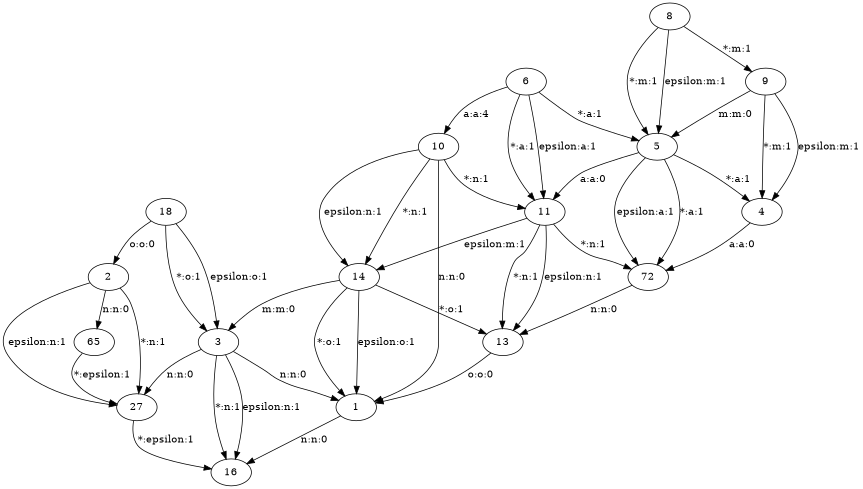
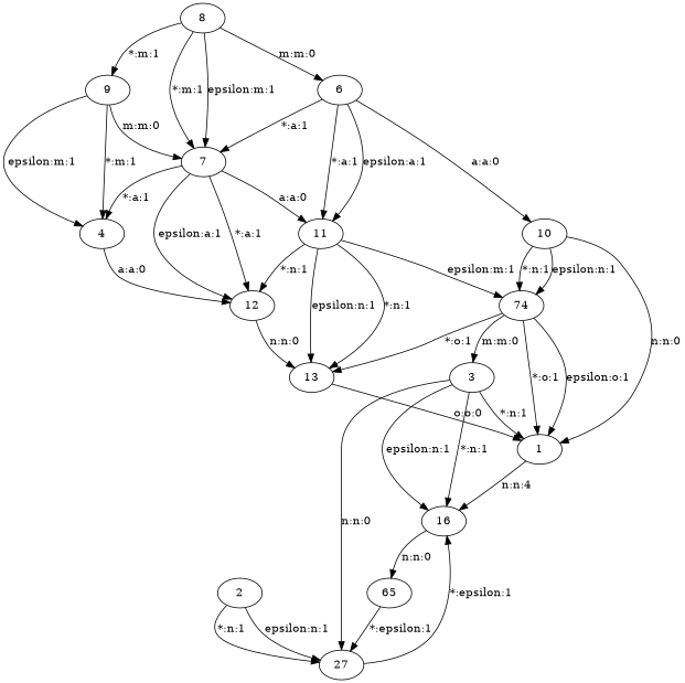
  digraph {
    fontname="DejaVu Serif"
    node [fontname="DejaVu Serif"]
    edge [fontname="DejaVu Serif"]
    1 [texlbl="4;2"]
    16 [texlbl="5;2"]
    2 [texlbl="4;0"]
    n4 [label=65 texlbl="5;0"]
    n5 [label=27 texlbl="5;1"]
    3 [texlbl="4;1"]
    4 [texlbl="1;2"]
-   12 [texlbl="2;2" label=72]
+   12 [texlbl="2;2"]
    13 [texlbl="3;2"]
-   5 [texlbl="1;1"]
+   5 [texlbl="1;1" label=7]
    11 [texlbl="2;1"]
-   14 [texlbl="3;1"]
+   14 [texlbl="3;1" label=74]
    6 [texlbl="1;0"]
    10 [texlbl="2;0"]
    8 [texlbl="0;0"]
    9 [texlbl="0;1"]
-   18 [texlbl="3;0"]
-   1 -> 16 [label="n:n:0"]
-   2 -> n4 [label="n:n:0"]
+   1 -> 16 [label="n:n:4"]
+   16 -> n4 [label="n:n:0"]
    2 -> n5 [label="*:n:1"]
    2 -> n5 [label="epsilon:n:1"]
    n4 -> n5 [label="*:epsilon:1"]
    n5 -> 16 [label="*:epsilon:1"]
-   3 -> 1 [label="n:n:0"]
+   3 -> 1 [label="*:n:1"]
    3 -> 16 [label="*:n:1"]
    3 -> 16 [label="epsilon:n:1"]
    3 -> n5 [label="n:n:0"]
    4 -> 12 [label="a:a:0"]
    12 -> 13 [label="n:n:0"]
    13 -> 1 [label="o:o:0"]
    5 -> 4 [label="*:a:1"]
    5 -> 12 [label="*:a:1"]
    5 -> 12 [label="epsilon:a:1"]
    5 -> 11 [label="a:a:0"]
    11 -> 12 [label="*:n:1"]
    11 -> 13 [label="*:n:1"]
    11 -> 13 [label="epsilon:n:1"]
    11 -> 14 [label="epsilon:m:1"]
    14 -> 1 [label="*:o:1"]
    14 -> 1 [label="epsilon:o:1"]
    14 -> 3 [label="m:m:0"]
    14 -> 13 [label="*:o:1"]
    6 -> 5 [label="*:a:1"]
    6 -> 11 [label="*:a:1"]
    6 -> 11 [label="epsilon:a:1"]
-   6 -> 10 [label="a:a:4"]
+   6 -> 10 [label="a:a:0"]
    10 -> 1 [label="n:n:0"]
-   10 -> 11 [label="*:n:1"]
    10 -> 14 [label="*:n:1"]
    10 -> 14 [label="epsilon:n:1"]
    8 -> 5 [label="epsilon:m:1"]
    8 -> 5 [label="*:m:1"]
+   8 -> 6 [label="m:m:0"]
    8 -> 9 [label="*:m:1"]
    9 -> 4 [label="epsilon:m:1"]
    9 -> 4 [label="*:m:1"]
    9 -> 5 [label="m:m:0"]
-   18 -> 2 [label="o:o:0"]
-   18 -> 3 [label="*:o:1"]
-   18 -> 3 [label="epsilon:o:1"]
  }
